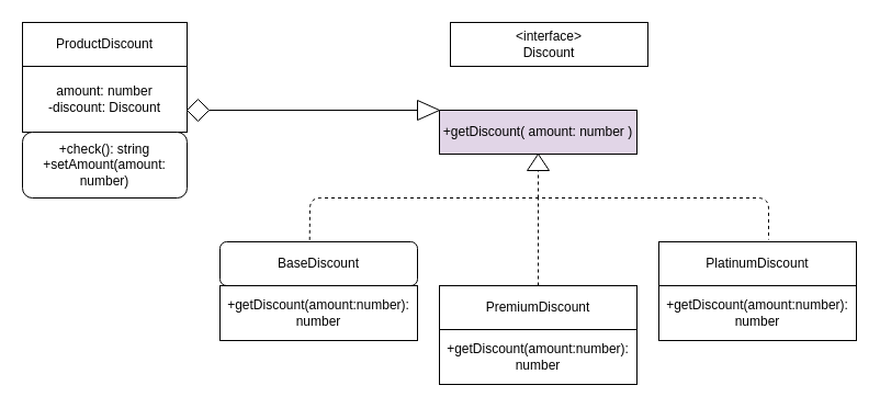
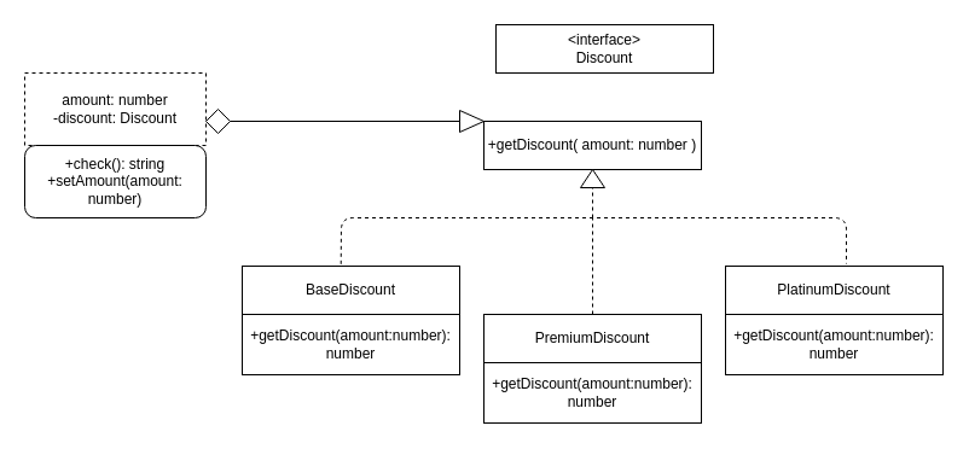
  <mxCell id="0" />
  <mxCell id="1" parent="0" />
  <mxCell id="2" value="&amp;lt;interface&amp;gt;&lt;br&gt;Discount" style="rounded=0;whiteSpace=wrap;html=1;" vertex="1" parent="1"><mxGeometry x="410" y="20" width="180" height="40" as="geometry" /></mxCell>
- <mxCell id="3" value="+getDiscount( amount: number )" style="rounded=0;whiteSpace=wrap;html=1;fillColor=#e1d5e7;" vertex="1" parent="1"><mxGeometry x="400" y="100" width="180" height="40" as="geometry" /></mxCell>
- <mxCell id="4" value="BaseDiscount" style="whiteSpace=wrap;html=1;rounded=1;" vertex="1" parent="1"><mxGeometry x="200" y="220" width="180" height="40" as="geometry" /></mxCell>
+ <mxCell id="3" value="+getDiscount( amount: number )" style="rounded=0;whiteSpace=wrap;html=1;" vertex="1" parent="1"><mxGeometry x="400" y="100" width="180" height="40" as="geometry" /></mxCell>
+ <mxCell id="4" value="BaseDiscount" style="rounded=0;whiteSpace=wrap;html=1;" vertex="1" parent="1"><mxGeometry x="200" y="220" width="180" height="40" as="geometry" /></mxCell>
  <mxCell id="5" value="PremiumDiscount" style="rounded=0;whiteSpace=wrap;html=1;" vertex="1" parent="1"><mxGeometry x="400" y="260" width="180" height="40" as="geometry" /></mxCell>
  <mxCell id="6" value="PlatinumDiscount" style="rounded=0;whiteSpace=wrap;html=1;" vertex="1" parent="1"><mxGeometry x="600" y="220" width="180" height="40" as="geometry" /></mxCell>
  <mxCell id="7" value="+getDiscount(amount:number): number" style="rounded=0;whiteSpace=wrap;html=1;" vertex="1" parent="1"><mxGeometry x="200" y="260" width="180" height="50" as="geometry" /></mxCell>
  <mxCell id="8" value="+getDiscount(amount:number): number" style="rounded=0;whiteSpace=wrap;html=1;" vertex="1" parent="1"><mxGeometry x="400" y="300" width="180" height="50" as="geometry" /></mxCell>
  <mxCell id="9" value="+getDiscount(amount:number): number" style="rounded=0;whiteSpace=wrap;html=1;" vertex="1" parent="1"><mxGeometry x="600" y="260" width="180" height="50" as="geometry" /></mxCell>
  <mxCell id="10" value="" style="endArrow=none;dashed=1;html=1;exitX=0.454;exitY=-0.042;exitDx=0;exitDy=0;exitPerimeter=0;" edge="1" parent="1" source="4"><mxGeometry width="50" height="50" relative="1" as="geometry"><mxPoint x="460" y="140" as="sourcePoint" /><mxPoint x="700" y="218" as="targetPoint" /><Array as="points"><mxPoint x="282" y="180" /><mxPoint x="700" y="180" /></Array></mxGeometry></mxCell>
  <mxCell id="11" value="" style="endArrow=none;dashed=1;html=1;" edge="1" parent="1"><mxGeometry width="50" height="50" relative="1" as="geometry"><mxPoint x="490" y="260" as="sourcePoint" /><mxPoint x="490" y="180" as="targetPoint" /></mxGeometry></mxCell>
  <mxCell id="12" value="" style="endArrow=none;dashed=1;html=1;entryX=0;entryY=0.5;entryDx=0;entryDy=0;" edge="1" parent="1" target="13"><mxGeometry width="50" height="50" relative="1" as="geometry"><mxPoint x="490" y="180" as="sourcePoint" /><mxPoint x="490" y="160" as="targetPoint" /></mxGeometry></mxCell>
  <mxCell id="13" value="" style="triangle;whiteSpace=wrap;html=1;rotation=-90;" vertex="1" parent="1"><mxGeometry x="482.5" y="137.5" width="15" height="20" as="geometry" /></mxCell>
- <mxCell id="14" value="ProductDiscount" style="rounded=0;whiteSpace=wrap;html=1;" vertex="1" parent="1"><mxGeometry x="20" y="20" width="150" height="40" as="geometry" /></mxCell>
- <mxCell id="15" value="amount: number&lt;br&gt;-discount: Discount" style="rounded=0;whiteSpace=wrap;html=1;" vertex="1" parent="1"><mxGeometry x="20" y="60" width="150" height="60" as="geometry" /></mxCell>
+ <mxCell id="15" value="amount: number&lt;br&gt;-discount: Discount" style="rounded=0;whiteSpace=wrap;html=1;dashed=1;" vertex="1" parent="1"><mxGeometry x="20" y="60" width="150" height="60" as="geometry" /></mxCell>
  <mxCell id="16" value="+check(): string&lt;br&gt;+setAmount(amount: number)" style="whiteSpace=wrap;html=1;rounded=1;" vertex="1" parent="1"><mxGeometry x="20" y="120" width="150" height="60" as="geometry" /></mxCell>
  <mxCell id="17" value="" style="rhombus;whiteSpace=wrap;html=1;" vertex="1" parent="1"><mxGeometry x="170" y="90" width="20" height="20" as="geometry" /></mxCell>
  <mxCell id="18" value="" style="endArrow=none;html=1;" edge="1" parent="1"><mxGeometry width="50" height="50" relative="1" as="geometry"><mxPoint x="190" y="100" as="sourcePoint" /><mxPoint x="380" y="100" as="targetPoint" /></mxGeometry></mxCell>
  <mxCell id="19" value="" style="triangle;whiteSpace=wrap;html=1;" vertex="1" parent="1"><mxGeometry x="380" y="91" width="20" height="18" as="geometry" /></mxCell>
